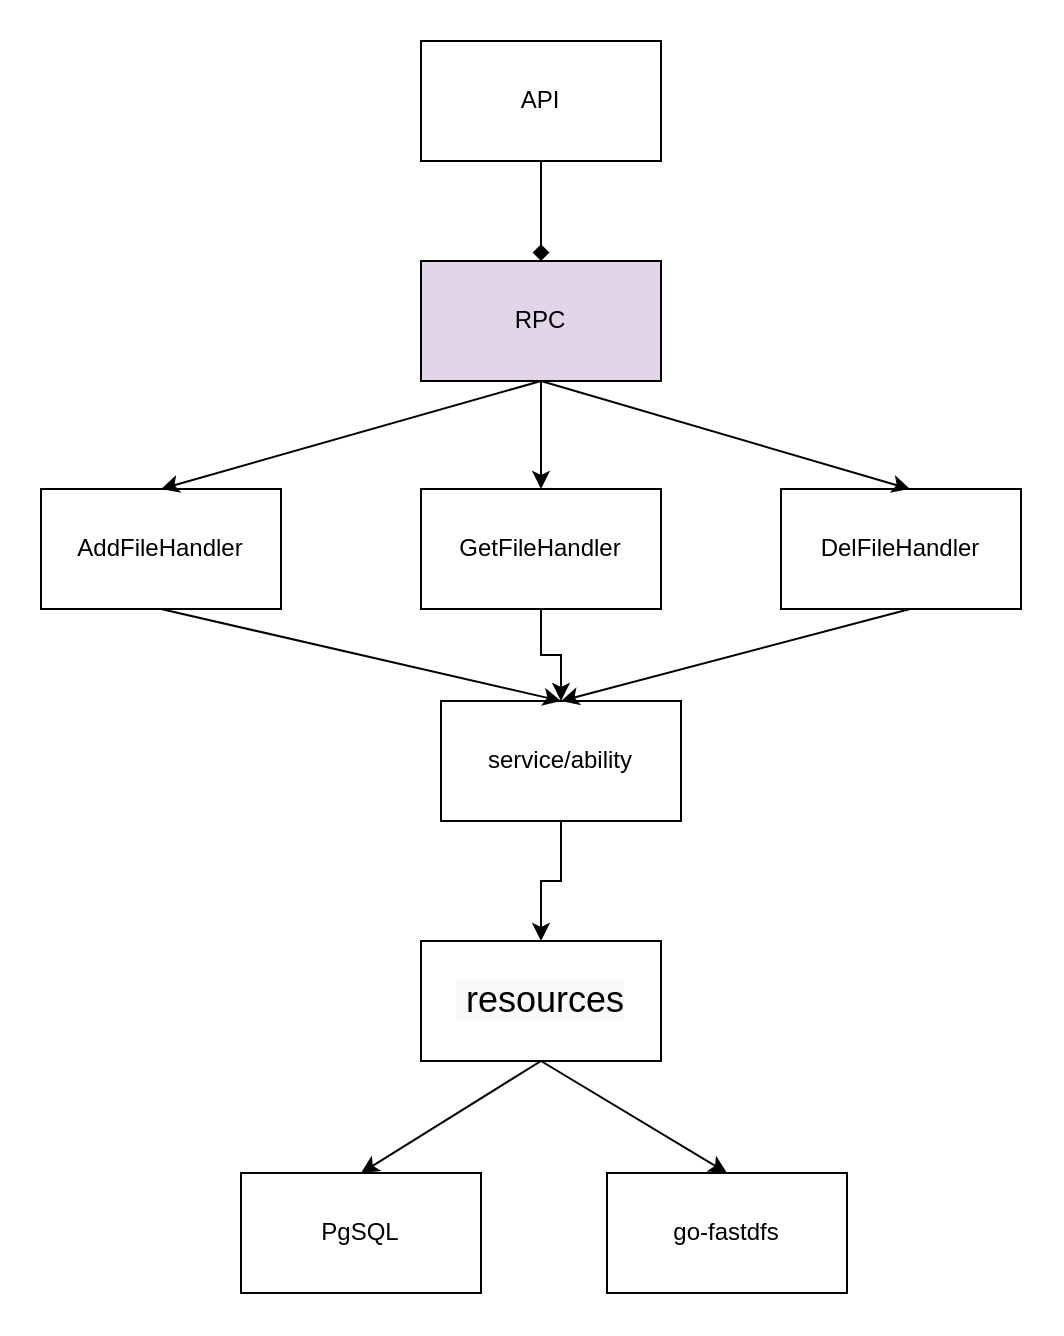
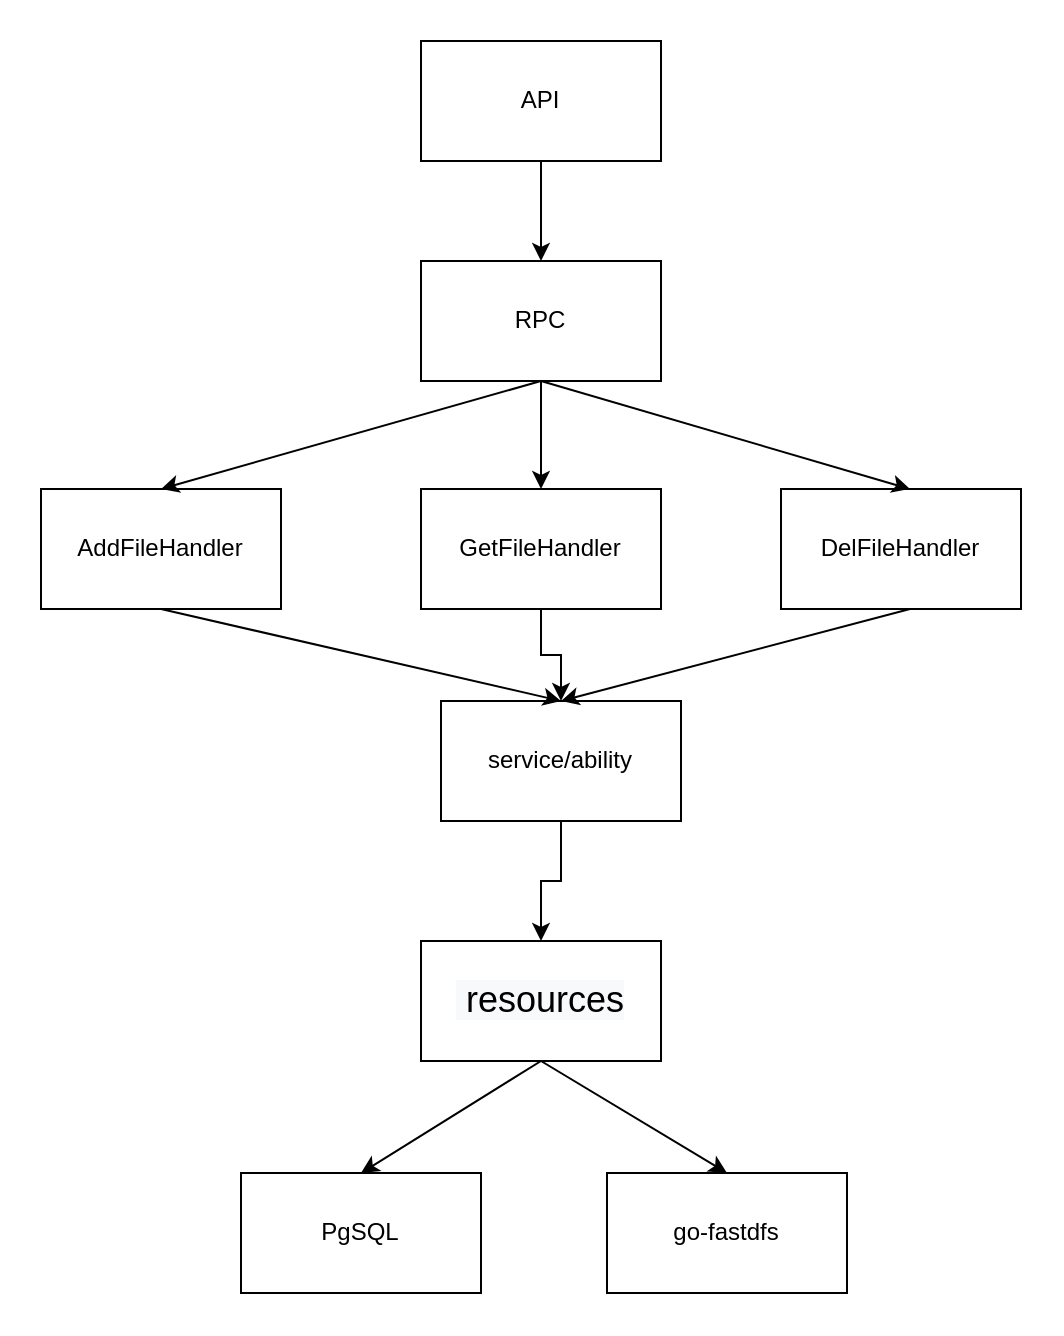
  <mxCell id="0" />
  <mxCell id="1" parent="0" />
- <mxCell id="2" value="" style="edgeStyle=orthogonalEdgeStyle;rounded=0;orthogonalLoop=1;jettySize=auto;html=1;endArrow=diamond;" edge="1" parent="1" source="3" target="4"><mxGeometry relative="1" as="geometry" /></mxCell>
+ <mxCell id="2" value="" style="edgeStyle=orthogonalEdgeStyle;rounded=0;orthogonalLoop=1;jettySize=auto;html=1;" edge="1" parent="1" source="3" target="4"><mxGeometry relative="1" as="geometry" /></mxCell>
  <mxCell id="3" value="API" style="rounded=0;whiteSpace=wrap;html=1;" vertex="1" parent="1"><mxGeometry x="210" y="20" width="120" height="60" as="geometry" /></mxCell>
- <mxCell id="4" value="RPC" style="rounded=0;whiteSpace=wrap;html=1;fillColor=#e1d5e7;" vertex="1" parent="1"><mxGeometry x="210" y="130" width="120" height="60" as="geometry" /></mxCell>
+ <mxCell id="4" value="RPC" style="rounded=0;whiteSpace=wrap;html=1;" vertex="1" parent="1"><mxGeometry x="210" y="130" width="120" height="60" as="geometry" /></mxCell>
  <mxCell id="5" value="&lt;meta charset=&quot;utf-8&quot;&gt;&lt;span style=&quot;color: rgb(0, 0, 0); font-family: helvetica; font-size: 18px; font-style: normal; font-weight: 400; letter-spacing: normal; text-align: center; text-indent: 0px; text-transform: none; word-spacing: 0px; background-color: rgb(248, 249, 250); display: inline; float: none;&quot;&gt;&amp;nbsp;resources&lt;/span&gt;" style="rounded=0;whiteSpace=wrap;html=1;" vertex="1" parent="1"><mxGeometry x="210" y="470" width="120" height="60" as="geometry" /></mxCell>
  <mxCell id="6" value="AddFileHandler" style="rounded=0;whiteSpace=wrap;html=1;" vertex="1" parent="1"><mxGeometry x="20" y="244" width="120" height="60" as="geometry" /></mxCell>
  <mxCell id="7" value="" style="edgeStyle=orthogonalEdgeStyle;rounded=0;orthogonalLoop=1;jettySize=auto;html=1;" edge="1" parent="1" source="8" target="11"><mxGeometry relative="1" as="geometry" /></mxCell>
  <mxCell id="8" value="&lt;span&gt;GetFileHandler&lt;/span&gt;" style="rounded=0;whiteSpace=wrap;html=1;" vertex="1" parent="1"><mxGeometry x="210" y="244" width="120" height="60" as="geometry" /></mxCell>
  <mxCell id="9" value="&lt;span&gt;DelFileHandler&lt;/span&gt;" style="rounded=0;whiteSpace=wrap;html=1;" vertex="1" parent="1"><mxGeometry x="390" y="244" width="120" height="60" as="geometry" /></mxCell>
  <mxCell id="10" value="" style="edgeStyle=orthogonalEdgeStyle;rounded=0;orthogonalLoop=1;jettySize=auto;html=1;" edge="1" parent="1" source="11" target="5"><mxGeometry relative="1" as="geometry" /></mxCell>
  <mxCell id="11" value="service/ability" style="rounded=0;whiteSpace=wrap;html=1;" vertex="1" parent="1"><mxGeometry x="220" y="350" width="120" height="60" as="geometry" /></mxCell>
  <mxCell id="12" value="" style="endArrow=classic;html=1;rounded=0;entryX=0.5;entryY=0;entryDx=0;entryDy=0;exitX=0.5;exitY=1;exitDx=0;exitDy=0;" edge="1" parent="1" source="4" target="6"><mxGeometry width="50" height="50" relative="1" as="geometry"><mxPoint x="100" y="200" as="sourcePoint" /><mxPoint x="150" y="150" as="targetPoint" /></mxGeometry></mxCell>
  <mxCell id="13" value="" style="endArrow=classic;html=1;rounded=0;" edge="1" parent="1" target="8"><mxGeometry width="50" height="50" relative="1" as="geometry"><mxPoint x="270" y="190" as="sourcePoint" /><mxPoint x="80" y="340" as="targetPoint" /></mxGeometry></mxCell>
  <mxCell id="14" value="" style="endArrow=classic;html=1;rounded=0;entryX=0.5;entryY=0;entryDx=0;entryDy=0;exitX=0.5;exitY=1;exitDx=0;exitDy=0;" edge="1" parent="1" source="4"><mxGeometry width="50" height="50" relative="1" as="geometry"><mxPoint x="370" y="170" as="sourcePoint" /><mxPoint x="454.5" y="244" as="targetPoint" /></mxGeometry></mxCell>
  <mxCell id="15" value="" style="endArrow=classic;html=1;rounded=0;entryX=0.5;entryY=0;entryDx=0;entryDy=0;exitX=0.5;exitY=1;exitDx=0;exitDy=0;" edge="1" parent="1" source="6" target="11"><mxGeometry width="50" height="50" relative="1" as="geometry"><mxPoint x="89" y="375" as="sourcePoint" /><mxPoint x="139" y="325" as="targetPoint" /></mxGeometry></mxCell>
  <mxCell id="16" value="" style="endArrow=classic;html=1;rounded=0;entryX=0.5;entryY=0;entryDx=0;entryDy=0;exitX=0.5;exitY=1;exitDx=0;exitDy=0;" edge="1" parent="1" target="11"><mxGeometry width="50" height="50" relative="1" as="geometry"><mxPoint x="454.5" y="304" as="sourcePoint" /><mxPoint x="491" y="302" as="targetPoint" /></mxGeometry></mxCell>
  <mxCell id="17" value="go-fastdfs" style="rounded=0;whiteSpace=wrap;html=1;" vertex="1" parent="1"><mxGeometry x="303" y="586" width="120" height="60" as="geometry" /></mxCell>
  <mxCell id="18" value="PgSQL" style="rounded=0;whiteSpace=wrap;html=1;" vertex="1" parent="1"><mxGeometry x="120" y="586" width="120" height="60" as="geometry" /></mxCell>
  <mxCell id="19" value="" style="endArrow=classic;html=1;rounded=0;entryX=0.5;entryY=0;entryDx=0;entryDy=0;exitX=0.5;exitY=1;exitDx=0;exitDy=0;" edge="1" parent="1" source="5" target="18"><mxGeometry width="50" height="50" relative="1" as="geometry"><mxPoint x="130" y="560" as="sourcePoint" /><mxPoint x="180" y="510" as="targetPoint" /></mxGeometry></mxCell>
  <mxCell id="20" value="" style="endArrow=classic;html=1;rounded=0;entryX=0.5;entryY=0;entryDx=0;entryDy=0;" edge="1" parent="1" target="17"><mxGeometry width="50" height="50" relative="1" as="geometry"><mxPoint x="270" y="530" as="sourcePoint" /><mxPoint x="410" y="500" as="targetPoint" /></mxGeometry></mxCell>
